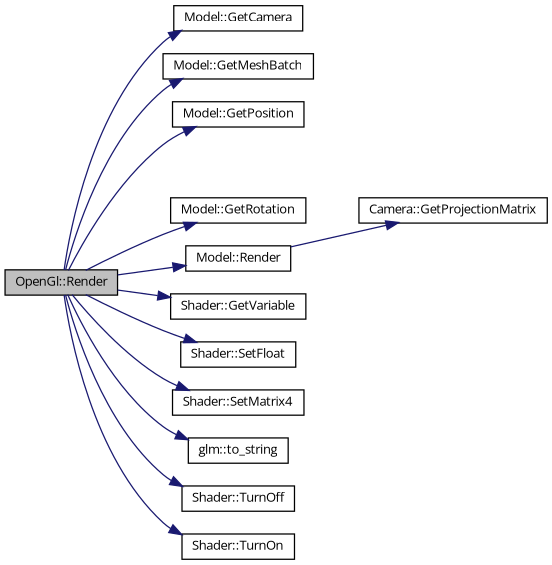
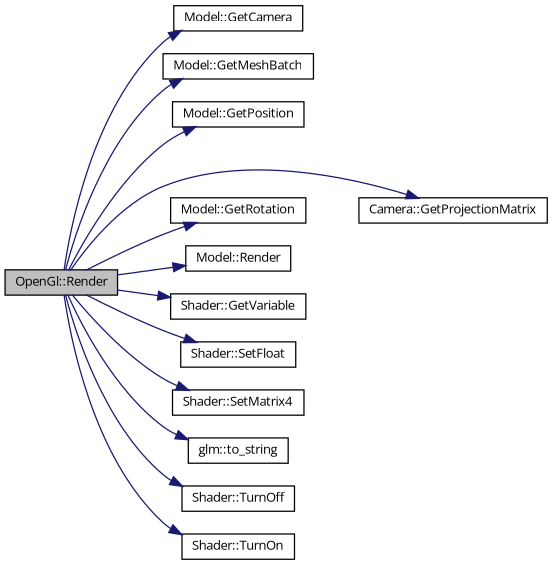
  digraph {
    fontname="Open Sans"
    rankdir=LR
    node [color=black fontname="Open Sans" fontsize=10 shape=record]
    edge [color=midnightblue fontname="Open Sans" fontsize=10 labelfontname=FreeSans labelfontsize=10 style=solid]
    n1 [fillcolor=grey75 fontcolor=black height=0.2 label="OpenGl::Render" style=filled width=0.4]
    n2 [height=0.2 label="Model::GetCamera" width=0.4]
    n3 [height=0.2 label="Model::GetMeshBatch" width=0.4]
    n4 [height=0.2 label="Model::GetPosition" width=0.4]
    n5 [height=0.2 label="Camera::GetProjectionMatrix" width=0.4]
    n6 [height=0.2 label="Model::GetRotation" width=0.4]
    n7 [height=0.2 label="Model::Render" width=0.4]
    n8 [height=0.2 label="Shader::GetVariable" width=0.4]
    n9 [height=0.2 label="Shader::SetFloat" width=0.4]
    n10 [height=0.2 label="Shader::SetMatrix4" width=0.4]
    n11 [height=0.2 label="glm::to_string" width=0.4]
    n12 [height=0.2 label="Shader::TurnOff" width=0.4]
    n13 [height=0.2 label="Shader::TurnOn" width=0.4]
    n1 -> n2
    n1 -> n3
    n1 -> n4
-   n7 -> n5
+   n1 -> n5
    n1 -> n6
    n1 -> n7
    n1 -> n8
    n1 -> n9
    n1 -> n10
    n1 -> n11
    n1 -> n12
    n1 -> n13
  }
